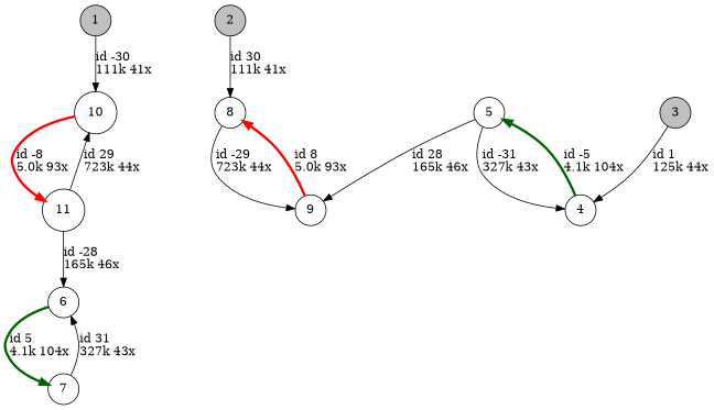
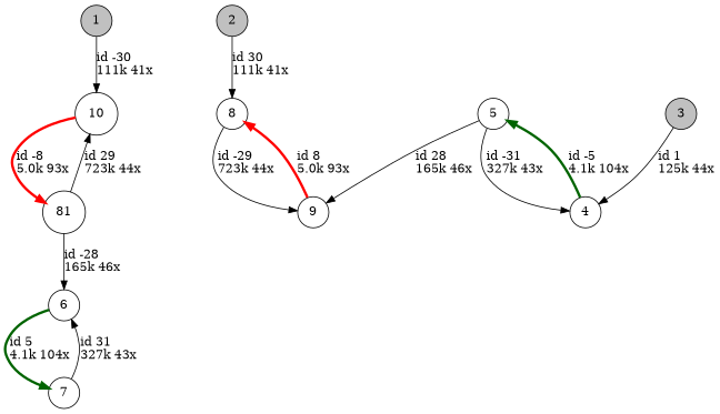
  digraph {
    nodesep=0.5
    node [shape=circle]
    edge [color=black]
    1 [fillcolor=grey height=0.3 style=filled]
    10 [height=0.3]
-   11 [height=0.3]
+   11 [height=0.3 label=81]
    2 [fillcolor=grey height=0.3 style=filled]
    8 [height=0.3]
    3 [fillcolor=grey height=0.3 style=filled]
    4 [height=0.3]
    5 [height=0.3]
    9 [height=0.3]
    7 [height=0.3]
    6 [height=0.3]
    1 -> 10 [label="id -30\l111k 41x"]
    10 -> 11 [color=red label="id -8\l5.0k 93x" penwidth=3]
    11 -> 10 [label="id 29\l723k 44x"]
    11 -> 6 [label="id -28\l165k 46x"]
    2 -> 8 [label="id 30\l111k 41x"]
    8 -> 9 [label="id -29\l723k 44x"]
    3 -> 4 [label="id 1\l125k 44x"]
    4 -> 5 [color=darkgreen label="id -5\l4.1k 104x" penwidth=3]
    5 -> 4 [label="id -31\l327k 43x"]
    5 -> 9 [label="id 28\l165k 46x"]
    9 -> 8 [color=red label="id 8\l5.0k 93x" penwidth=3]
    7 -> 6 [label="id 31\l327k 43x"]
    6 -> 7 [color=darkgreen label="id 5\l4.1k 104x" penwidth=3]
  }
